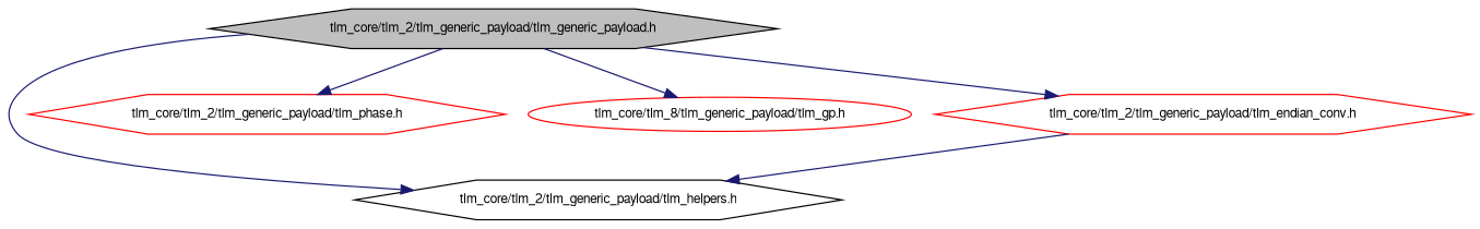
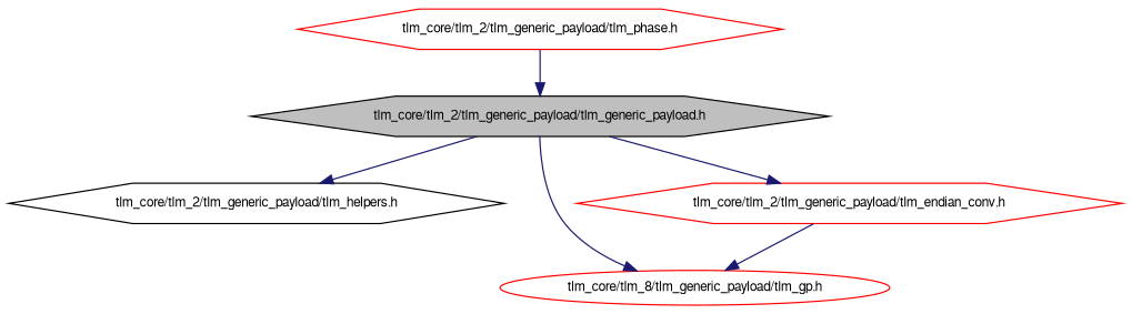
  digraph {
    node [color=red fillcolor=white fontname=FreeSans fontsize=10 shape=hexagon style=filled]
    edge [color=midnightblue fontname=FreeSans fontsize=10 labelfontname=FreeSans labelfontsize=10 style=solid]
    n1 [color=black fillcolor=grey75 fontcolor=black height=0.2 label="tlm_core/tlm_2/tlm_generic_payload/tlm_generic_payload.h" width=0.4]
    n2 [color=black height=0.2 label="tlm_core/tlm_2/tlm_generic_payload/tlm_helpers.h" width=0.4]
    n3 [height=0.2 label="tlm_core/tlm_2/tlm_generic_payload/tlm_phase.h" width=0.4]
    n4 [height=0.2 label="tlm_core/tlm_8/tlm_generic_payload/tlm_gp.h" shape=ellipse width=0.4]
    n5 [height=0.2 label="tlm_core/tlm_2/tlm_generic_payload/tlm_endian_conv.h" width=0.4]
    n1 -> n2
-   n1 -> n3
+   n3 -> n1
    n1 -> n4
    n1 -> n5
-   n5 -> n2
+   n5 -> n4
  }
